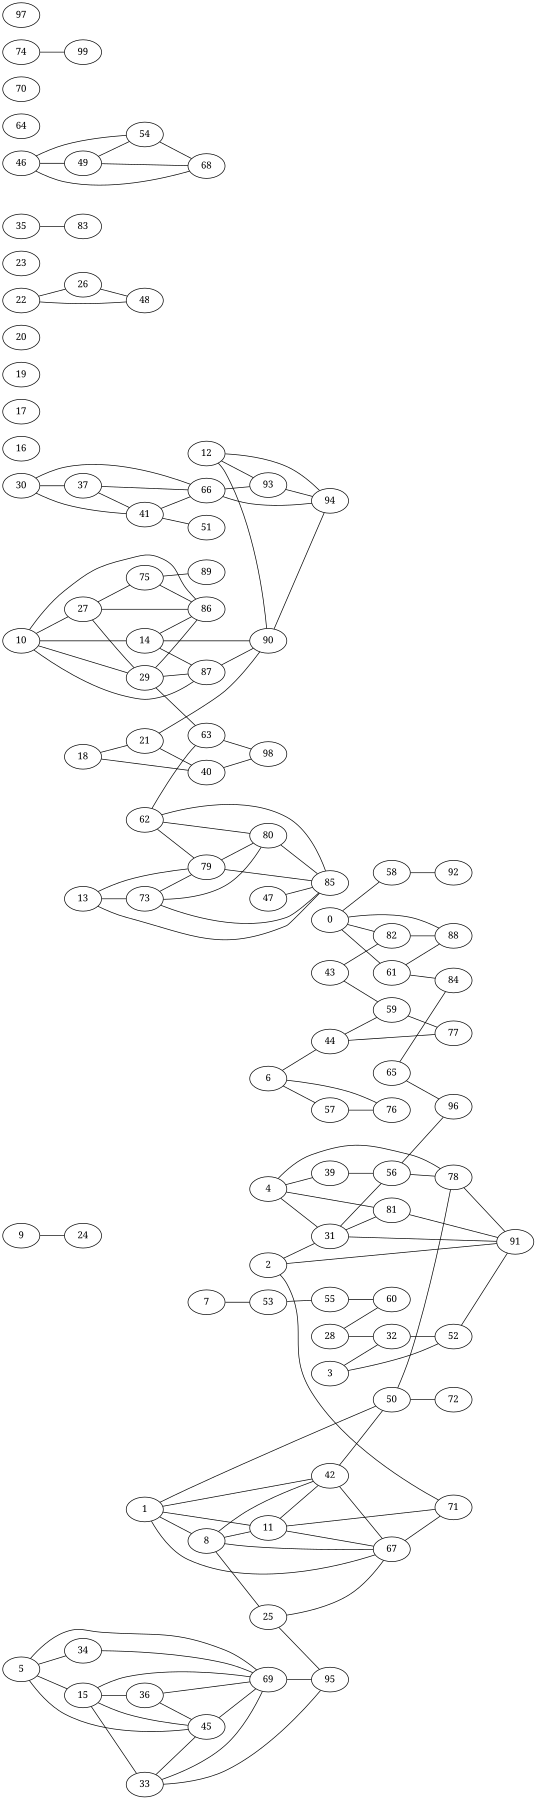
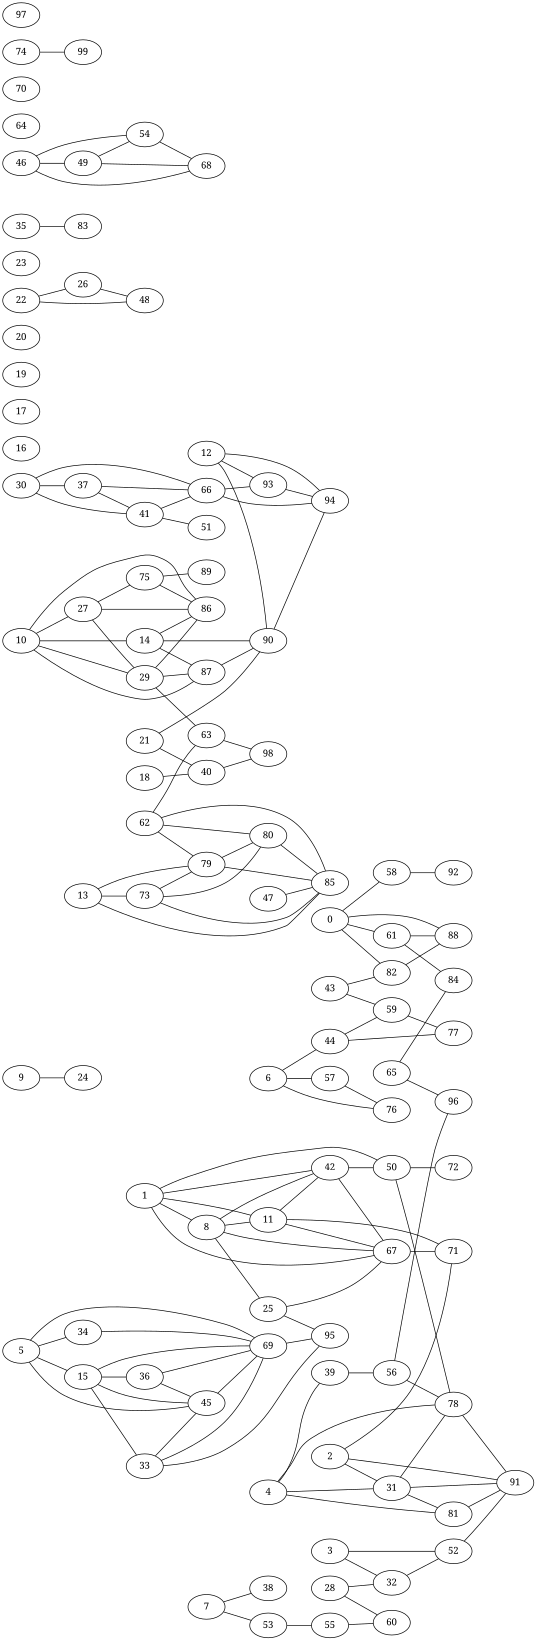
  graph {
    fontname="Noto Serif"
    rankdir=LR
    node [fontname="Noto Serif"]
    edge [fontname="Noto Serif"]
    0
    58
    61
    82
    88
    92
    84
    1
    8
    11
    42
    50
    67
    25
    71
    78
    72
    2
    31
    91
    81
    3
    32
    52
    4
    39
    56
    5
    15
    34
    45
    69
    33
    36
    95
    6
    44
    57
    76
    59
    77
    7
+   38
    53
    55
    9
    24
    10
    14
    27
    29
    86
    87
    90
    75
    63
    12
    93
    94
    13
    73
    79
    85
    80
    16
    17
    18
    21
    40
    98
    19
    20
    22
    26
    48
    23
    89
    28
    60
    30
    37
    41
    66
    51
    35
    83
    96
    43
    46
    49
    54
    68
    47
    62
    64
    65
    70
    74
    99
    97
    0 -- 58
    0 -- 61
    0 -- 82
    0 -- 88
    58 -- 92
    61 -- 88
    61 -- 84
    82 -- 88
    1 -- 8
    1 -- 11
    1 -- 42
    1 -- 50
    1 -- 67
    8 -- 11
    8 -- 42
    8 -- 67
    8 -- 25
    11 -- 42
    11 -- 67
    11 -- 71
    42 -- 50
    42 -- 67
    50 -- 78
    50 -- 72
    67 -- 71
    25 -- 67
    25 -- 95
    78 -- 91
    2 -- 71
    2 -- 31
    2 -- 91
-   31 -- 56
+   31 -- 78
    31 -- 91
    31 -- 81
    81 -- 91
    3 -- 32
    3 -- 52
    32 -- 52
    52 -- 91
    4 -- 78
    4 -- 31
    4 -- 81
    4 -- 39
    39 -- 56
    56 -- 78
    56 -- 96
    5 -- 15
    5 -- 34
    5 -- 45
    5 -- 69
    15 -- 45
    15 -- 69
    15 -- 33
    15 -- 36
    34 -- 69
    45 -- 69
    69 -- 95
    33 -- 45
    33 -- 69
    33 -- 95
    36 -- 45
    36 -- 69
    6 -- 44
    6 -- 57
    6 -- 76
    44 -- 59
    44 -- 77
    57 -- 76
    59 -- 77
+   7 -- 38
    7 -- 53
    53 -- 55
    55 -- 60
    9 -- 24
    10 -- 14
    10 -- 27
    10 -- 29
    10 -- 86
    10 -- 87
    14 -- 86
    14 -- 87
    14 -- 90
    27 -- 29
    27 -- 86
    27 -- 75
    29 -- 86
    29 -- 87
    29 -- 63
    87 -- 90
    90 -- 94
    75 -- 86
    75 -- 89
    63 -- 98
    12 -- 90
    12 -- 93
    12 -- 94
    93 -- 94
    13 -- 73
    13 -- 79
    13 -- 85
    73 -- 79
    73 -- 85
    73 -- 80
    79 -- 85
    79 -- 80
    80 -- 85
-   18 -- 21
    18 -- 40
    21 -- 90
    21 -- 40
    40 -- 98
    22 -- 26
    22 -- 48
    26 -- 48
    28 -- 32
    28 -- 60
    30 -- 37
    30 -- 41
    30 -- 66
    37 -- 41
    37 -- 66
    41 -- 66
    41 -- 51
    66 -- 93
    66 -- 94
    35 -- 83
    43 -- 82
    43 -- 59
    46 -- 49
    46 -- 54
    46 -- 68
    49 -- 54
    49 -- 68
    54 -- 68
    47 -- 85
    62 -- 63
    62 -- 79
    62 -- 85
    62 -- 80
    65 -- 84
    65 -- 96
    74 -- 99
  }
